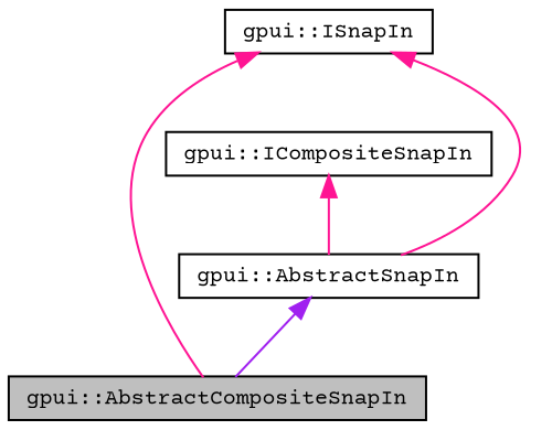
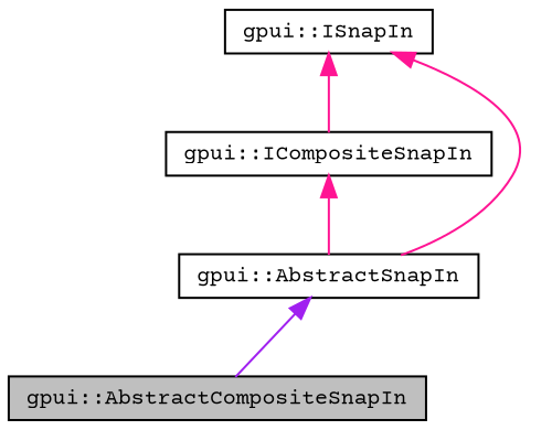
  digraph {
    fontname="Courier Prime"
    node [color=black fillcolor=white fontname="Courier Prime" fontsize=10 shape=record style=filled]
    edge [color=deeppink dir=back fontname="Courier Prime" fontsize=10 labelfontname=Helvetica labelfontsize=10 style=solid]
    n1 [fillcolor=grey75 fontcolor=black height=0.2 label="gpui::AbstractCompositeSnapIn" width=0.4]
    n2 [height=0.2 label="gpui::ICompositeSnapIn" width=0.4]
    n3 [height=0.2 label="gpui::AbstractSnapIn" width=0.4]
    n4 [height=0.2 label="gpui::ISnapIn" width=0.4]
    n2 -> n3
    n3 -> n1 [color=purple]
-   n4 -> n1
+   n4 -> n2
    n4 -> n3
  }
